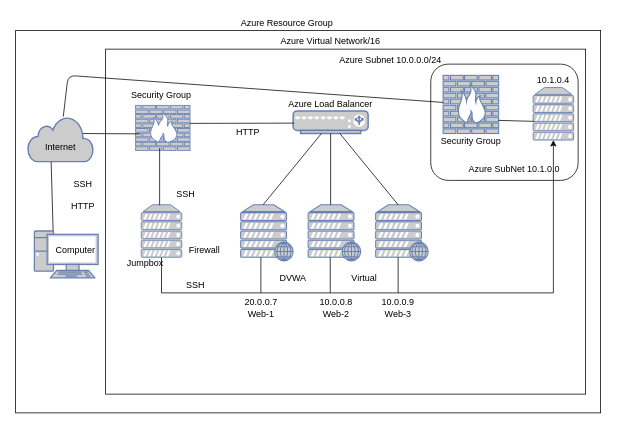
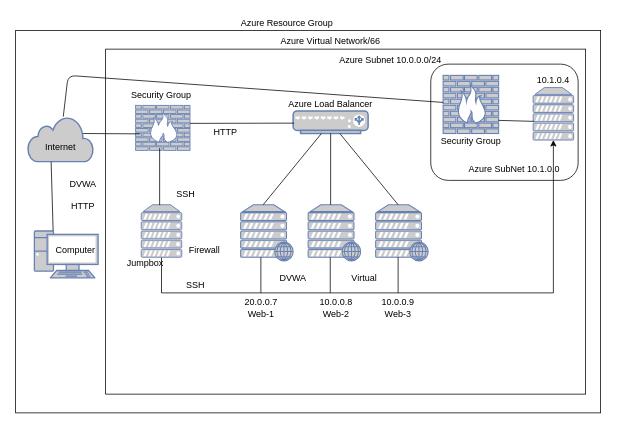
  <mxCell id="0" />
  <mxCell id="1" parent="0" />
  <mxCell id="2" value="" style="rounded=0;whiteSpace=wrap;html=1;" parent="1" vertex="1"><mxGeometry x="20" y="40" width="780" height="510" as="geometry" /></mxCell>
  <mxCell id="3" value="" style="rounded=0;whiteSpace=wrap;html=1;" parent="1" vertex="1"><mxGeometry x="140" y="65" width="640" height="460" as="geometry" /></mxCell>
  <mxCell id="4" value="" style="html=1;outlineConnect=0;fillColor=#CCCCCC;strokeColor=#6881B3;gradientColor=none;gradientDirection=north;strokeWidth=2;shape=mxgraph.networks.cloud;fontColor=#ffffff;" parent="1" vertex="1"><mxGeometry x="36.25" y="155" width="87.5" height="60" as="geometry" /></mxCell>
  <mxCell id="5" value="" style="fontColor=#0066CC;verticalAlign=top;verticalLabelPosition=bottom;labelPosition=center;align=center;html=1;outlineConnect=0;fillColor=#CCCCCC;strokeColor=#6881B3;gradientColor=none;gradientDirection=north;strokeWidth=2;shape=mxgraph.networks.firewall;" parent="1" vertex="1"><mxGeometry x="590" y="100" width="74" height="77.5" as="geometry" /></mxCell>
  <mxCell id="6" value="" style="fontColor=#0066CC;verticalAlign=top;verticalLabelPosition=bottom;labelPosition=center;align=center;html=1;outlineConnect=0;fillColor=#CCCCCC;strokeColor=#6881B3;gradientColor=none;gradientDirection=north;strokeWidth=2;shape=mxgraph.networks.web_server;" parent="1" vertex="1"><mxGeometry x="320" y="272.5" width="70" height="75" as="geometry" /></mxCell>
  <mxCell id="7" style="edgeStyle=orthogonalEdgeStyle;rounded=0;orthogonalLoop=1;jettySize=auto;html=1;exitX=0.5;exitY=1;exitDx=0;exitDy=0;exitPerimeter=0;entryX=0.5;entryY=1;entryDx=0;entryDy=0;entryPerimeter=0;" edge="1" parent="1" source="8" target="15"><mxGeometry relative="1" as="geometry"><Array as="points"><mxPoint x="215" y="390" /><mxPoint x="737" y="390" /></Array></mxGeometry></mxCell>
  <mxCell id="8" value="" style="fontColor=#0066CC;verticalAlign=top;verticalLabelPosition=bottom;labelPosition=center;align=center;html=1;outlineConnect=0;fillColor=#CCCCCC;strokeColor=#6881B3;gradientColor=none;gradientDirection=north;strokeWidth=2;shape=mxgraph.networks.server;" parent="1" vertex="1"><mxGeometry x="187.5" y="272.5" width="54" height="70" as="geometry" /></mxCell>
  <mxCell id="9" value="Internet" style="text;html=1;strokeColor=none;fillColor=none;align=center;verticalAlign=middle;whiteSpace=wrap;rounded=0;" parent="1" vertex="1"><mxGeometry x="50" y="186.25" width="60" height="20" as="geometry" /></mxCell>
  <mxCell id="10" value="Firewall" style="text;html=1;strokeColor=none;fillColor=none;align=center;verticalAlign=middle;whiteSpace=wrap;rounded=0;" parent="1" vertex="1"><mxGeometry x="241.5" y="322.5" width="60" height="20" as="geometry" /></mxCell>
  <mxCell id="11" value="" style="fontColor=#0066CC;verticalAlign=top;verticalLabelPosition=bottom;labelPosition=center;align=center;html=1;outlineConnect=0;fillColor=#CCCCCC;strokeColor=#6881B3;gradientColor=none;gradientDirection=north;strokeWidth=2;shape=mxgraph.networks.load_balancer;" vertex="1" parent="1"><mxGeometry x="390" y="147.5" width="100" height="30" as="geometry" /></mxCell>
  <mxCell id="12" value="" style="fontColor=#0066CC;verticalAlign=top;verticalLabelPosition=bottom;labelPosition=center;align=center;html=1;outlineConnect=0;fillColor=#CCCCCC;strokeColor=#6881B3;gradientColor=none;gradientDirection=north;strokeWidth=2;shape=mxgraph.networks.web_server;" vertex="1" parent="1"><mxGeometry x="500" y="272.5" width="70" height="75" as="geometry" /></mxCell>
  <mxCell id="13" value="" style="fontColor=#0066CC;verticalAlign=top;verticalLabelPosition=bottom;labelPosition=center;align=center;html=1;outlineConnect=0;fillColor=#CCCCCC;strokeColor=#6881B3;gradientColor=none;gradientDirection=north;strokeWidth=2;shape=mxgraph.networks.web_server;" vertex="1" parent="1"><mxGeometry x="410" y="272.5" width="70" height="75" as="geometry" /></mxCell>
  <mxCell id="14" value="" style="fontColor=#0066CC;verticalAlign=top;verticalLabelPosition=bottom;labelPosition=center;align=center;html=1;outlineConnect=0;fillColor=#CCCCCC;strokeColor=#6881B3;gradientColor=none;gradientDirection=north;strokeWidth=2;shape=mxgraph.networks.firewall;" vertex="1" parent="1"><mxGeometry x="180" y="140" width="72.5" height="60" as="geometry" /></mxCell>
  <mxCell id="15" value="" style="fontColor=#0066CC;verticalAlign=top;verticalLabelPosition=bottom;labelPosition=center;align=center;html=1;outlineConnect=0;fillColor=#CCCCCC;strokeColor=#6881B3;gradientColor=none;gradientDirection=north;strokeWidth=2;shape=mxgraph.networks.server;" vertex="1" parent="1"><mxGeometry x="710" y="116.25" width="54" height="70" as="geometry" /></mxCell>
  <mxCell id="16" value="" style="fontColor=#0066CC;verticalAlign=top;verticalLabelPosition=bottom;labelPosition=center;align=center;html=1;outlineConnect=0;fillColor=#CCCCCC;strokeColor=#6881B3;gradientColor=none;gradientDirection=north;strokeWidth=2;shape=mxgraph.networks.pc;" parent="1" vertex="1"><mxGeometry x="45" y="307.5" width="85" height="62.5" as="geometry" /></mxCell>
  <mxCell id="17" value="Computer" style="text;html=1;strokeColor=none;fillColor=none;align=center;verticalAlign=middle;whiteSpace=wrap;rounded=0;" parent="1" vertex="1"><mxGeometry x="70" y="322.5" width="60" height="20" as="geometry" /></mxCell>
  <mxCell id="18" value="" style="endArrow=none;html=1;entryX=0.025;entryY=0.644;entryDx=0;entryDy=0;entryPerimeter=0;" edge="1" parent="1" target="15"><mxGeometry width="50" height="50" relative="1" as="geometry"><mxPoint x="664" y="160" as="sourcePoint" /><mxPoint x="714" y="110" as="targetPoint" /></mxGeometry></mxCell>
  <mxCell id="19" value="" style="endArrow=none;html=1;" edge="1" parent="1" target="11"><mxGeometry width="50" height="50" relative="1" as="geometry"><mxPoint x="350" y="272.5" as="sourcePoint" /><mxPoint x="400" y="222.5" as="targetPoint" /></mxGeometry></mxCell>
  <mxCell id="20" value="" style="endArrow=none;html=1;" edge="1" parent="1" target="11"><mxGeometry width="50" height="50" relative="1" as="geometry"><mxPoint x="530" y="272.5" as="sourcePoint" /><mxPoint x="604.571" y="200" as="targetPoint" /></mxGeometry></mxCell>
  <mxCell id="21" value="" style="endArrow=none;html=1;" edge="1" parent="1" target="11"><mxGeometry width="50" height="50" relative="1" as="geometry"><mxPoint x="440" y="272.5" as="sourcePoint" /><mxPoint x="514.571" y="200" as="targetPoint" /></mxGeometry></mxCell>
  <mxCell id="22" value="10.1.0.4" style="text;html=1;strokeColor=none;fillColor=none;align=center;verticalAlign=middle;whiteSpace=wrap;rounded=0;" vertex="1" parent="1"><mxGeometry x="717" y="96.25" width="40" height="20" as="geometry" /></mxCell>
  <mxCell id="23" value="Security Group" style="text;html=1;strokeColor=none;fillColor=none;align=center;verticalAlign=middle;whiteSpace=wrap;rounded=0;" vertex="1" parent="1"><mxGeometry x="585.5" y="177.5" width="83" height="20" as="geometry" /></mxCell>
  <mxCell id="24" value="Azure Resource Group" style="text;html=1;strokeColor=none;fillColor=none;align=center;verticalAlign=middle;whiteSpace=wrap;rounded=0;" vertex="1" parent="1"><mxGeometry x="301.5" width="160" height="20" as="geometry" y="20" /></mxCell>
- <mxCell id="25" value="Azure Virtual Network/16" style="text;html=1;strokeColor=none;fillColor=none;align=center;verticalAlign=middle;whiteSpace=wrap;rounded=0;" vertex="1" parent="1"><mxGeometry x="365" y="45" width="150" height="20" as="geometry" /></mxCell>
+ <mxCell id="25" value="Azure Virtual Network/66" style="text;html=1;strokeColor=none;fillColor=none;align=center;verticalAlign=middle;whiteSpace=wrap;rounded=0;" vertex="1" parent="1"><mxGeometry x="365" y="45" width="150" height="20" as="geometry" /></mxCell>
  <mxCell id="26" value="Azure SubNet 10.1.0.0" style="text;html=1;strokeColor=none;fillColor=none;align=center;verticalAlign=middle;whiteSpace=wrap;rounded=0;" vertex="1" parent="1"><mxGeometry x="615" y="215" width="140" height="20" as="geometry" /></mxCell>
  <mxCell id="27" value="10.0.0.9 Web-3" style="text;html=1;strokeColor=none;fillColor=none;align=center;verticalAlign=middle;whiteSpace=wrap;rounded=0;" vertex="1" parent="1"><mxGeometry x="510" y="400" width="40" height="20" as="geometry" /></mxCell>
  <mxCell id="28" value="10.0.0.8 Web-2" style="text;html=1;strokeColor=none;fillColor=none;align=center;verticalAlign=middle;whiteSpace=wrap;rounded=0;" vertex="1" parent="1"><mxGeometry x="410" y="400" width="74.5" height="20" as="geometry" /></mxCell>
  <mxCell id="29" value="20.0.0.7&lt;br&gt;Web-1" style="text;html=1;strokeColor=none;fillColor=none;align=center;verticalAlign=middle;whiteSpace=wrap;rounded=0;" vertex="1" parent="1"><mxGeometry x="310" y="400" width="75" height="20" as="geometry" /></mxCell>
  <mxCell id="30" value="SSH" style="text;html=1;strokeColor=none;fillColor=none;align=center;verticalAlign=middle;whiteSpace=wrap;rounded=0;" vertex="1" parent="1"><mxGeometry x="227" y="248.75" width="40" height="20" as="geometry" /></mxCell>
  <mxCell id="31" value="Virtual" style="text;html=1;strokeColor=none;fillColor=none;align=center;verticalAlign=middle;whiteSpace=wrap;rounded=0;" vertex="1" parent="1"><mxGeometry x="450" y="360" width="70" height="20" as="geometry" /></mxCell>
  <mxCell id="32" value="Azure Subnet 10.0.0.0/24" style="text;html=1;strokeColor=none;fillColor=none;align=center;verticalAlign=middle;whiteSpace=wrap;rounded=0;" vertex="1" parent="1"><mxGeometry x="450" y="70" width="140" height="20" as="geometry" /></mxCell>
- <mxCell id="33" value="SSH&lt;br&gt;&lt;br&gt;HTTP" style="text;html=1;strokeColor=none;fillColor=none;align=center;verticalAlign=middle;whiteSpace=wrap;rounded=0;" vertex="1" parent="1"><mxGeometry x="90" y="230" width="40" height="57.5" as="geometry" /></mxCell>
+ <mxCell id="33" value="DVWA&lt;br&gt;&lt;br&gt;HTTP" style="text;html=1;strokeColor=none;fillColor=none;align=center;verticalAlign=middle;whiteSpace=wrap;rounded=0;" vertex="1" parent="1"><mxGeometry x="90" y="230" width="40" height="57.5" as="geometry" /></mxCell>
  <mxCell id="34" value="" style="endArrow=none;html=1;entryX=0.289;entryY=1.454;entryDx=0;entryDy=0;entryPerimeter=0;" edge="1" parent="1" target="9"><mxGeometry width="50" height="50" relative="1" as="geometry"><mxPoint x="70" y="307.5" as="sourcePoint" /><mxPoint x="120" y="257.5" as="targetPoint" /></mxGeometry></mxCell>
  <mxCell id="35" value="" style="endArrow=none;html=1;" edge="1" parent="1"><mxGeometry width="50" height="50" relative="1" as="geometry"><mxPoint x="212" y="273" as="sourcePoint" /><mxPoint x="212" y="197" as="targetPoint" /></mxGeometry></mxCell>
  <mxCell id="36" value="Security Group" style="text;html=1;strokeColor=none;fillColor=none;align=center;verticalAlign=middle;whiteSpace=wrap;rounded=0;" vertex="1" parent="1"><mxGeometry x="173" y="116.25" width="83" height="20" as="geometry" /></mxCell>
  <mxCell id="37" value="SSH" style="text;html=1;strokeColor=none;fillColor=none;align=center;verticalAlign=middle;whiteSpace=wrap;rounded=0;" vertex="1" parent="1"><mxGeometry x="240" y="370" width="40" height="20" as="geometry" /></mxCell>
  <mxCell id="38" value="" style="rounded=1;whiteSpace=wrap;html=1;fillColor=none;" vertex="1" parent="1"><mxGeometry x="573.5" y="85" width="196.5" height="155" as="geometry" /></mxCell>
  <mxCell id="39" value="" style="endArrow=none;html=1;entryX=0.074;entryY=0.633;entryDx=0;entryDy=0;entryPerimeter=0;" edge="1" parent="1" target="14"><mxGeometry width="50" height="50" relative="1" as="geometry"><mxPoint x="110" y="177.5" as="sourcePoint" /><mxPoint x="160" y="127.5" as="targetPoint" /></mxGeometry></mxCell>
  <mxCell id="40" value="" style="endArrow=none;html=1;entryX=0.013;entryY=0.906;entryDx=0;entryDy=0;entryPerimeter=0;" edge="1" parent="1"><mxGeometry width="50" height="50" relative="1" as="geometry"><mxPoint x="252.5" y="164" as="sourcePoint" /><mxPoint x="391.3" y="163.68" as="targetPoint" /></mxGeometry></mxCell>
  <mxCell id="41" value="" style="endArrow=none;html=1;" edge="1" parent="1" source="4" target="5"><mxGeometry width="50" height="50" relative="1" as="geometry"><mxPoint x="640" y="430" as="sourcePoint" /><mxPoint x="640" y="178" as="targetPoint" /><Array as="points"><mxPoint x="90" y="100" /></Array></mxGeometry></mxCell>
  <mxCell id="42" value="" style="endArrow=none;html=1;" edge="1" parent="1"><mxGeometry width="50" height="50" relative="1" as="geometry"><mxPoint x="530" y="390" as="sourcePoint" /><mxPoint x="530" y="342.5" as="targetPoint" /></mxGeometry></mxCell>
  <mxCell id="43" value="" style="endArrow=none;html=1;" edge="1" parent="1"><mxGeometry width="50" height="50" relative="1" as="geometry"><mxPoint x="439.5" y="390" as="sourcePoint" /><mxPoint x="439.5" y="342.5" as="targetPoint" /></mxGeometry></mxCell>
  <mxCell id="44" value="" style="endArrow=none;html=1;" edge="1" parent="1"><mxGeometry width="50" height="50" relative="1" as="geometry"><mxPoint x="347" y="390" as="sourcePoint" /><mxPoint x="347" y="342.5" as="targetPoint" /></mxGeometry></mxCell>
  <mxCell id="45" value="DVWA" style="text;html=1;strokeColor=none;fillColor=none;align=center;verticalAlign=middle;whiteSpace=wrap;rounded=0;" vertex="1" parent="1"><mxGeometry x="370" y="360" width="40" height="20" as="geometry" /></mxCell>
  <mxCell id="46" value="Jumpbox" style="text;html=1;strokeColor=none;fillColor=none;align=center;verticalAlign=middle;whiteSpace=wrap;rounded=0;" vertex="1" parent="1"><mxGeometry x="173" y="340" width="40" height="20" as="geometry" /></mxCell>
- <mxCell id="47" value="HTTP" style="text;html=1;strokeColor=none;fillColor=none;align=center;verticalAlign=middle;whiteSpace=wrap;rounded=0;" vertex="1" parent="1"><mxGeometry x="310" y="166.25" width="40" height="20" as="geometry" /></mxCell>
+ <mxCell id="47" value="HTTP" style="text;html=1;strokeColor=none;fillColor=none;align=center;verticalAlign=middle;whiteSpace=wrap;rounded=0;" vertex="1" parent="1"><mxGeometry x="280" y="166.25" width="40" height="20" as="geometry" /></mxCell>
  <mxCell id="48" value="Azure Load Balancer" style="text;html=1;strokeColor=none;fillColor=none;align=center;verticalAlign=middle;whiteSpace=wrap;rounded=0;" vertex="1" parent="1"><mxGeometry x="378.5" y="127.5" width="121.5" height="20" as="geometry" /></mxCell>
